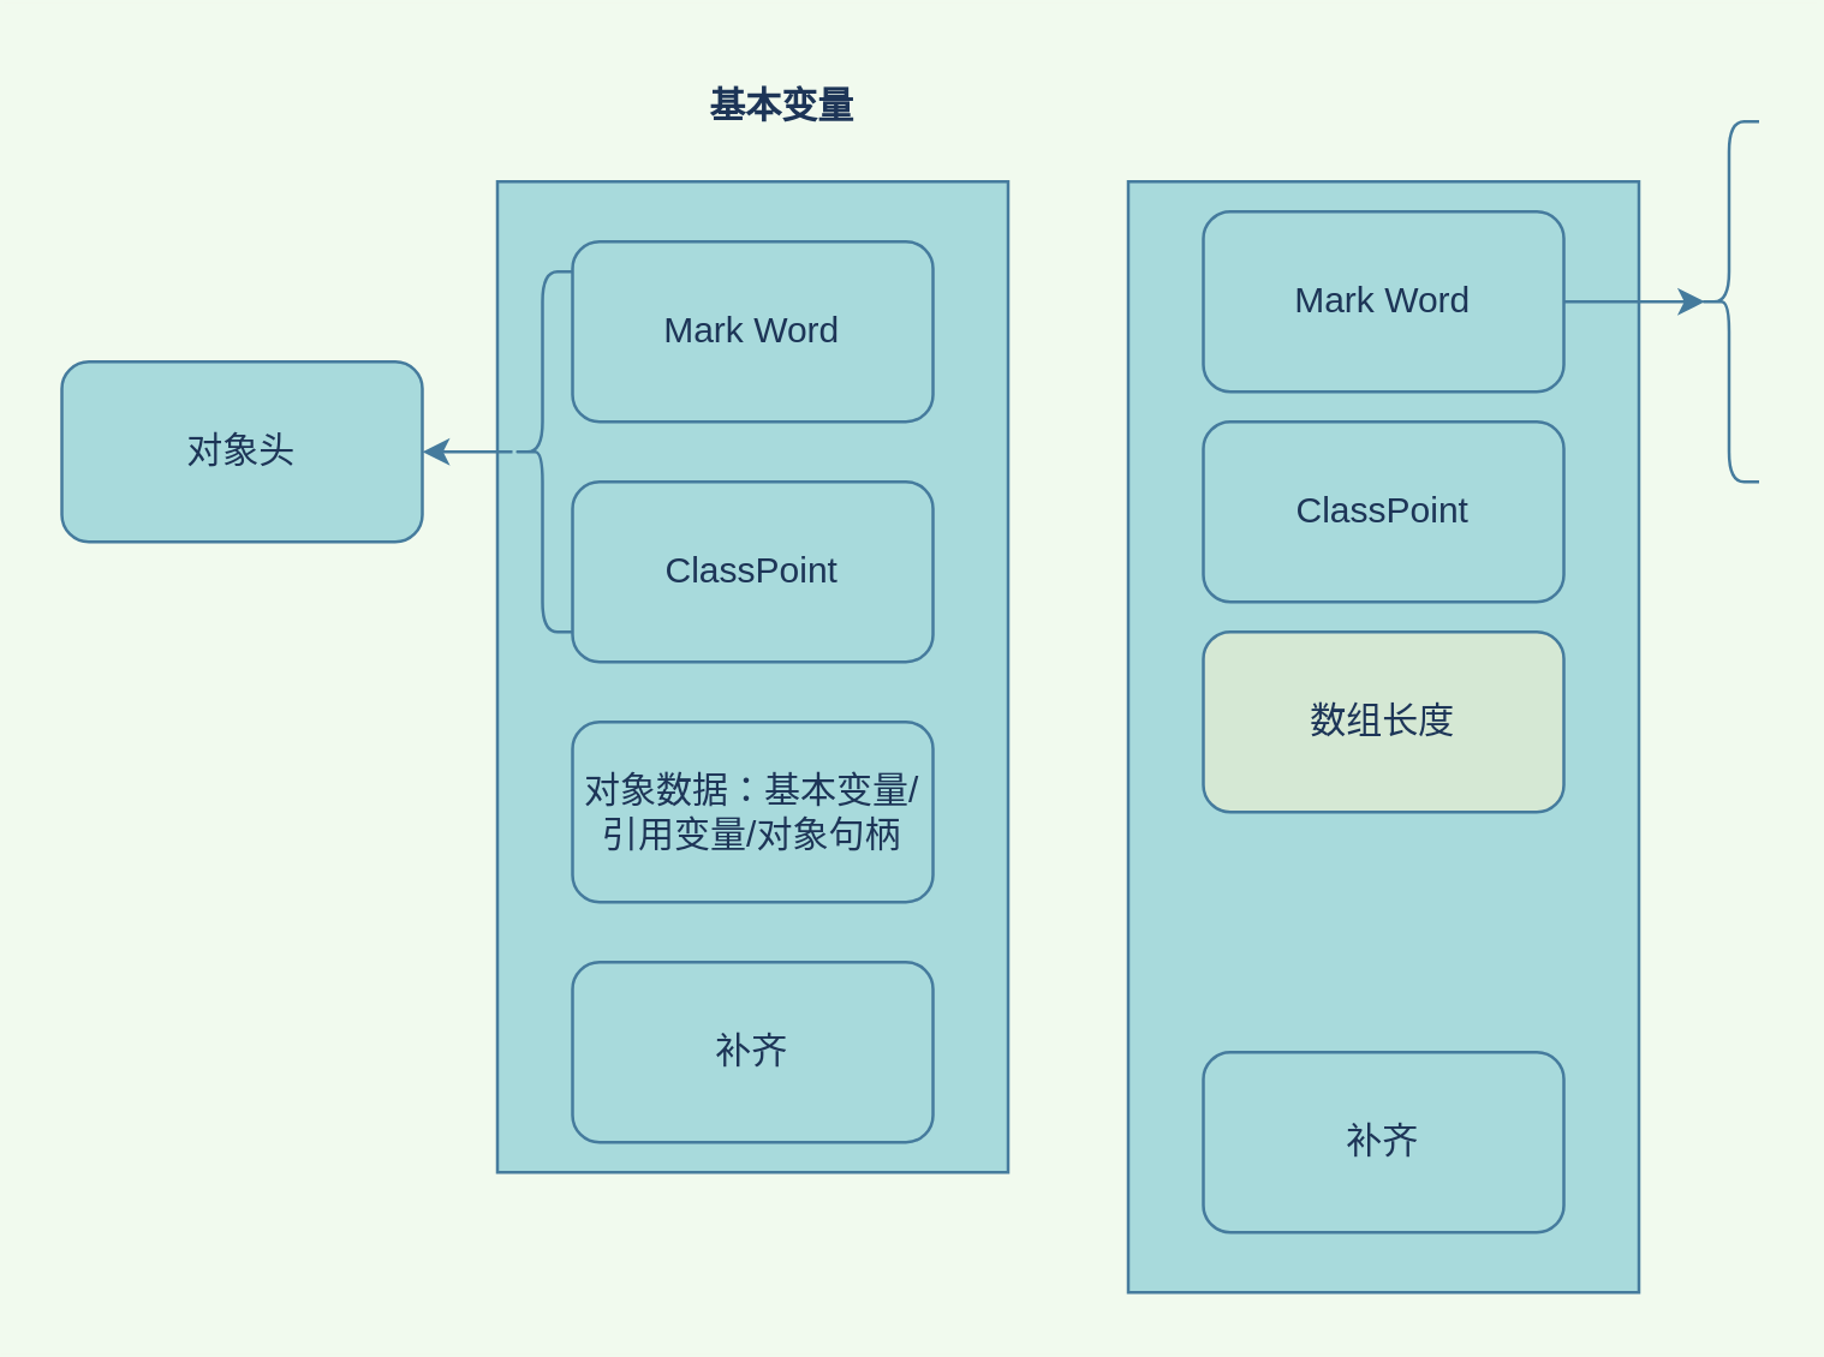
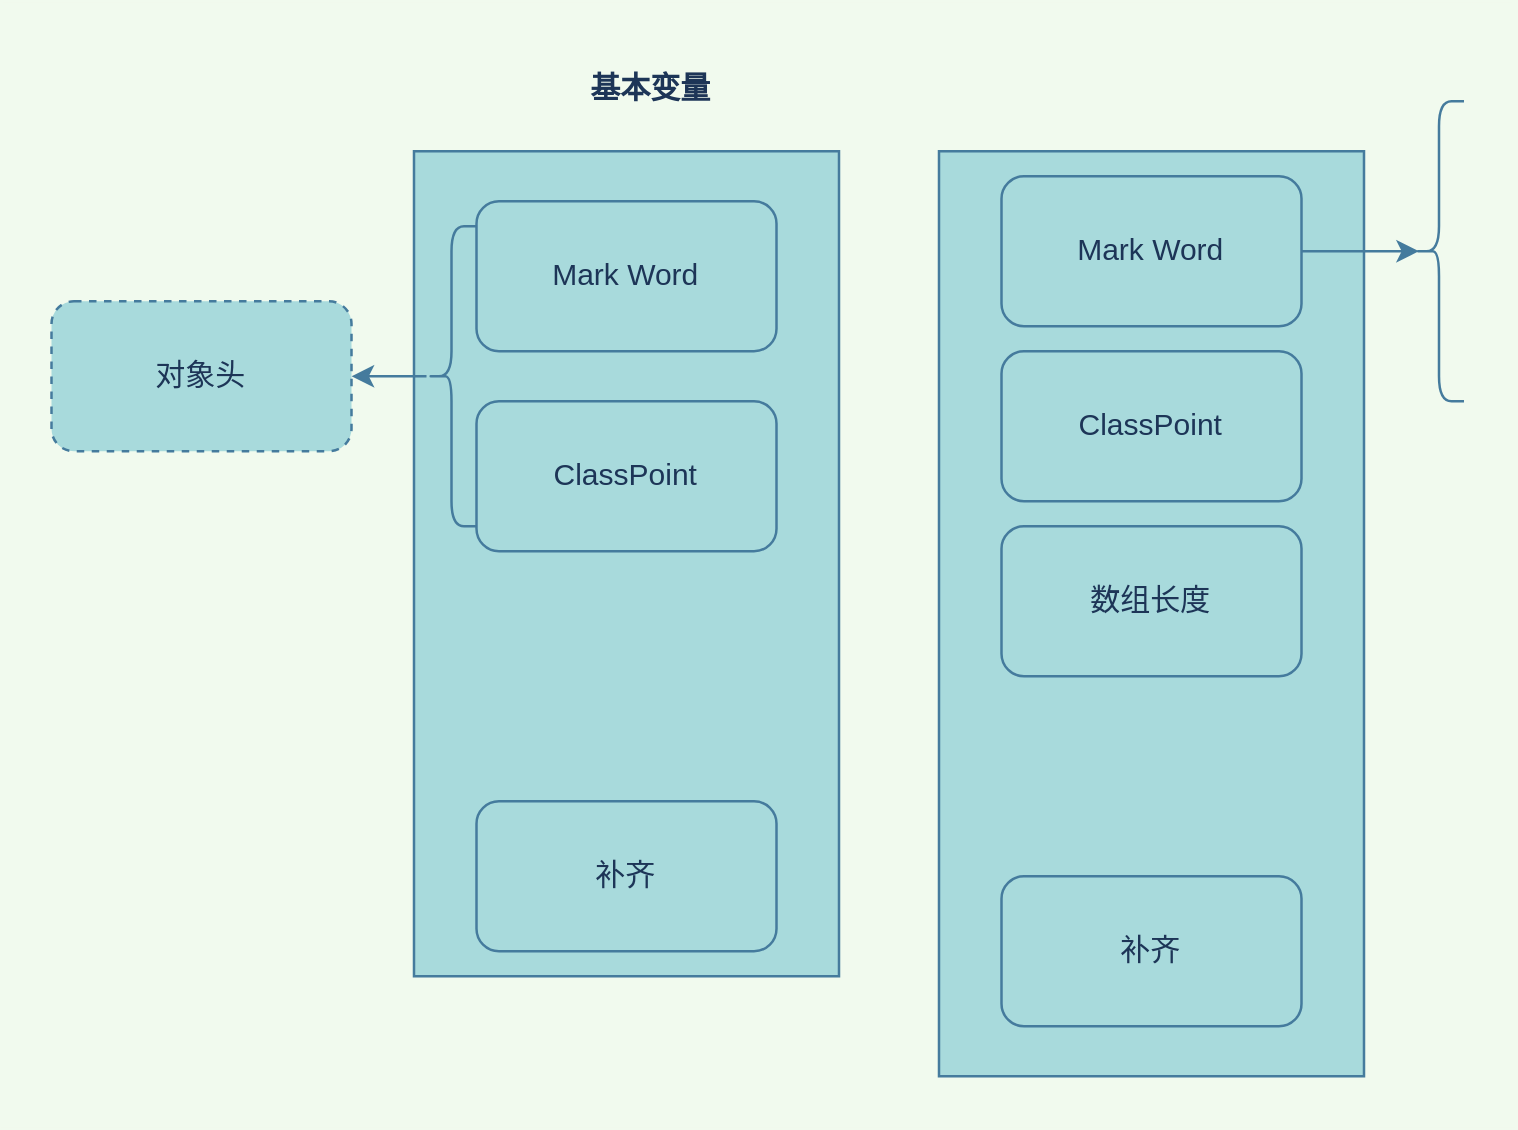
  <mxCell id="0" />
  <mxCell id="1" parent="0" />
  <mxCell id="2" value="" style="rounded=0;whiteSpace=wrap;html=1;fillColor=#A8DADC;strokeColor=#457B9D;fontColor=#1D3557;" vertex="1" parent="1"><mxGeometry x="165" y="60" width="170" height="330" as="geometry" /></mxCell>
  <mxCell id="3" value="Mark Word" style="rounded=1;whiteSpace=wrap;html=1;fillColor=#A8DADC;strokeColor=#457B9D;fontColor=#1D3557;" vertex="1" parent="1"><mxGeometry x="190" y="80" width="120" height="60" as="geometry" /></mxCell>
  <mxCell id="4" value="ClassPoint" style="rounded=1;whiteSpace=wrap;html=1;fillColor=#A8DADC;strokeColor=#457B9D;fontColor=#1D3557;" vertex="1" parent="1"><mxGeometry x="190" y="160" width="120" height="60" as="geometry" /></mxCell>
- <mxCell id="5" value="对象数据：基本变量/引用变量/对象句柄" style="rounded=1;whiteSpace=wrap;html=1;fillColor=#A8DADC;strokeColor=#457B9D;fontColor=#1D3557;" vertex="1" parent="1"><mxGeometry x="190" y="240" width="120" height="60" as="geometry" /></mxCell>
  <mxCell id="6" value="补齐" style="rounded=1;whiteSpace=wrap;html=1;fillColor=#A8DADC;strokeColor=#457B9D;fontColor=#1D3557;" vertex="1" parent="1"><mxGeometry x="190" y="320" width="120" height="60" as="geometry" /></mxCell>
  <mxCell id="7" value="&lt;b&gt;基本变量&lt;/b&gt;" style="text;html=1;strokeColor=none;fillColor=none;align=center;verticalAlign=middle;whiteSpace=wrap;rounded=0;fontColor=#1D3557;" vertex="1" parent="1"><mxGeometry x="225" y="20" width="70" height="30" as="geometry" /></mxCell>
  <mxCell id="8" value="" style="rounded=0;whiteSpace=wrap;html=1;fillColor=#A8DADC;strokeColor=#457B9D;fontColor=#1D3557;" vertex="1" parent="1"><mxGeometry x="375" y="60" width="170" height="370" as="geometry" /></mxCell>
  <mxCell id="9" style="edgeStyle=orthogonalEdgeStyle;curved=0;rounded=1;sketch=0;orthogonalLoop=1;jettySize=auto;html=1;entryX=0.1;entryY=0.5;entryDx=0;entryDy=0;entryPerimeter=0;strokeColor=#457B9D;fillColor=#A8DADC;fontColor=#1D3557;" edge="1" parent="1" source="10" target="14"><mxGeometry relative="1" as="geometry" /></mxCell>
  <mxCell id="10" value="Mark Word" style="rounded=1;whiteSpace=wrap;html=1;fillColor=#A8DADC;strokeColor=#457B9D;fontColor=#1D3557;" vertex="1" parent="1"><mxGeometry x="400" y="70" width="120" height="60" as="geometry" /></mxCell>
  <mxCell id="11" value="ClassPoint" style="rounded=1;whiteSpace=wrap;html=1;fillColor=#A8DADC;strokeColor=#457B9D;fontColor=#1D3557;" vertex="1" parent="1"><mxGeometry x="400" y="140" width="120" height="60" as="geometry" /></mxCell>
- <mxCell id="12" value="数组长度" style="rounded=1;whiteSpace=wrap;html=1;fillColor=#d5e8d4;strokeColor=#457B9D;fontColor=#1D3557;" vertex="1" parent="1"><mxGeometry x="400" y="210" width="120" height="60" as="geometry" /></mxCell>
+ <mxCell id="12" value="数组长度" style="rounded=1;whiteSpace=wrap;html=1;fillColor=#A8DADC;strokeColor=#457B9D;fontColor=#1D3557;" vertex="1" parent="1"><mxGeometry x="400" y="210" width="120" height="60" as="geometry" /></mxCell>
  <mxCell id="13" value="补齐" style="rounded=1;whiteSpace=wrap;html=1;fillColor=#A8DADC;strokeColor=#457B9D;fontColor=#1D3557;" vertex="1" parent="1"><mxGeometry x="400" y="350" width="120" height="60" as="geometry" /></mxCell>
  <mxCell id="14" value="" style="shape=curlyBracket;whiteSpace=wrap;html=1;rounded=1;sketch=0;strokeColor=#457B9D;fillColor=#A8DADC;fontColor=#1D3557;" vertex="1" parent="1"><mxGeometry x="565" y="40" width="20" height="120" as="geometry" /></mxCell>
  <mxCell id="15" value="" style="edgeStyle=orthogonalEdgeStyle;curved=0;rounded=1;sketch=0;orthogonalLoop=1;jettySize=auto;html=1;strokeColor=#457B9D;fillColor=#A8DADC;fontColor=#1D3557;" edge="1" parent="1" source="16" target="17"><mxGeometry relative="1" as="geometry" /></mxCell>
  <mxCell id="16" value="" style="shape=curlyBracket;whiteSpace=wrap;html=1;rounded=1;sketch=0;strokeColor=#457B9D;fillColor=#A8DADC;fontColor=#1D3557;" vertex="1" parent="1"><mxGeometry x="170" y="90" width="20" height="120" as="geometry" /></mxCell>
- <mxCell id="17" value="对象头" style="whiteSpace=wrap;html=1;rounded=1;fontColor=#1D3557;strokeColor=#457B9D;fillColor=#A8DADC;sketch=0;" vertex="1" parent="1"><mxGeometry x="20" y="120" width="120" height="60" as="geometry" /></mxCell>
+ <mxCell id="17" value="对象头" style="whiteSpace=wrap;html=1;rounded=1;fontColor=#1D3557;strokeColor=#457B9D;fillColor=#A8DADC;sketch=0;dashed=1;" vertex="1" parent="1"><mxGeometry x="20" y="120" width="120" height="60" as="geometry" /></mxCell>
